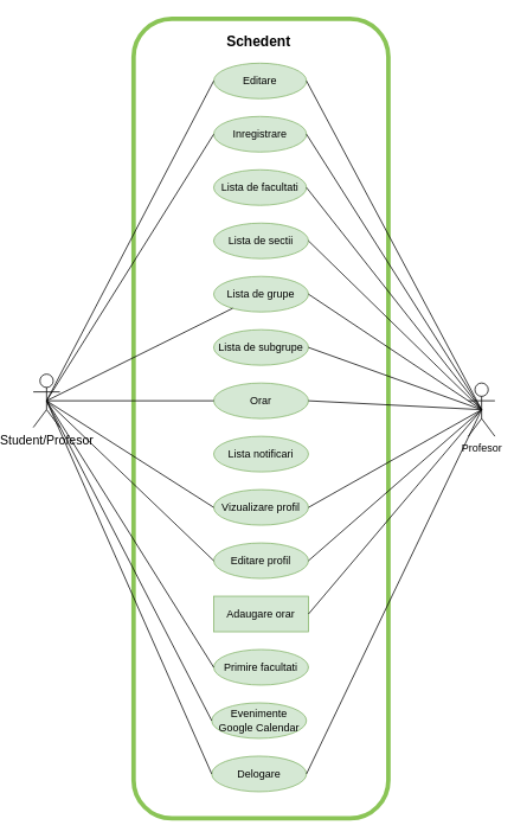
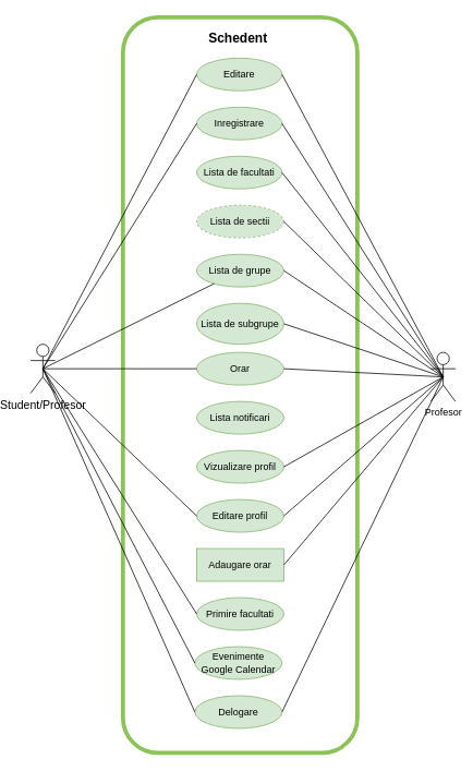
  <mxCell id="0" />
  <mxCell id="1" parent="0" />
  <mxCell id="2" value="&lt;font style=&quot;font-size: 14px&quot;&gt;Student/Profesor&lt;/font&gt;" style="shape=umlActor;verticalLabelPosition=bottom;verticalAlign=top;html=1;outlineConnect=0;" vertex="1" parent="1"><mxGeometry x="20" y="420" width="30" height="60" as="geometry" /></mxCell>
  <mxCell id="3" value="Profesor" style="shape=umlActor;verticalLabelPosition=bottom;verticalAlign=top;html=1;outlineConnect=0;" vertex="1" parent="1"><mxGeometry x="510" y="430" width="30" height="60" as="geometry" /></mxCell>
  <mxCell id="4" value="" style="rounded=1;whiteSpace=wrap;html=1;strokeWidth=5;strokeColor=#8AC456;" vertex="1" parent="1"><mxGeometry x="133" y="20" width="287" height="900" as="geometry" /></mxCell>
  <mxCell id="5" value="Editare" style="ellipse;whiteSpace=wrap;html=1;fillColor=#d5e8d4;strokeColor=#82b366;" vertex="1" parent="1"><mxGeometry x="223.25" y="70" width="104.5" height="40" as="geometry" /></mxCell>
  <mxCell id="6" value="Inregistrare" style="ellipse;whiteSpace=wrap;html=1;fillColor=#d5e8d4;strokeColor=#82b366;" vertex="1" parent="1"><mxGeometry x="223.25" y="130" width="104.5" height="40" as="geometry" /></mxCell>
  <mxCell id="7" value="Lista de facultati" style="ellipse;whiteSpace=wrap;html=1;fillColor=#d5e8d4;strokeColor=#82b366;" vertex="1" parent="1"><mxGeometry x="223.25" y="190" width="104.5" height="40" as="geometry" /></mxCell>
- <mxCell id="8" value="Lista de sectii" style="ellipse;whiteSpace=wrap;html=1;fillColor=#d5e8d4;strokeColor=#82b366;" vertex="1" parent="1"><mxGeometry x="223.25" y="250" width="106.75" height="40" as="geometry" /></mxCell>
+ <mxCell id="8" value="Lista de sectii" style="ellipse;whiteSpace=wrap;html=1;fillColor=#d5e8d4;strokeColor=#82b366;dashed=1;" vertex="1" parent="1"><mxGeometry x="223.25" y="250" width="106.75" height="40" as="geometry" /></mxCell>
  <mxCell id="9" value="Lista de grupe" style="ellipse;whiteSpace=wrap;html=1;fillColor=#d5e8d4;strokeColor=#82b366;" vertex="1" parent="1"><mxGeometry x="223.25" y="310" width="106.75" height="40" as="geometry" /></mxCell>
- <mxCell id="10" value="Lista de subgrupe" style="ellipse;whiteSpace=wrap;html=1;fillColor=#d5e8d4;strokeColor=#82b366;" vertex="1" parent="1"><mxGeometry x="223.25" y="370" width="106.75" height="40" as="geometry" /></mxCell>
+ <mxCell id="10" value="Lista de subgrupe" style="ellipse;whiteSpace=wrap;html=1;fillColor=#d5e8d4;strokeColor=#82b366;" vertex="1" parent="1"><mxGeometry x="223.25" y="370" width="106.75" height="50" as="geometry" /></mxCell>
  <mxCell id="11" value="Orar" style="ellipse;whiteSpace=wrap;html=1;fillColor=#d5e8d4;strokeColor=#82b366;" vertex="1" parent="1"><mxGeometry x="223.25" y="430" width="106.75" height="40" as="geometry" /></mxCell>
  <mxCell id="12" value="Lista notificari" style="ellipse;whiteSpace=wrap;html=1;fillColor=#d5e8d4;strokeColor=#82b366;" vertex="1" parent="1"><mxGeometry x="223.25" y="490" width="106.75" height="40" as="geometry" /></mxCell>
  <mxCell id="13" value="Vizualizare profil" style="ellipse;whiteSpace=wrap;html=1;fillColor=#d5e8d4;strokeColor=#82b366;" vertex="1" parent="1"><mxGeometry x="223.25" y="550" width="106.75" height="40" as="geometry" /></mxCell>
  <mxCell id="14" value="Editare profil" style="ellipse;whiteSpace=wrap;html=1;fillColor=#d5e8d4;strokeColor=#82b366;" vertex="1" parent="1"><mxGeometry x="223.25" y="610" width="106.75" height="40" as="geometry" /></mxCell>
  <mxCell id="15" value="Adaugare orar" style="whiteSpace=wrap;html=1;fillColor=#d5e8d4;strokeColor=#82b366;rounded=0;" vertex="1" parent="1"><mxGeometry x="223.25" y="670" width="106.75" height="40" as="geometry" /></mxCell>
  <mxCell id="16" value="Delogare" style="ellipse;whiteSpace=wrap;html=1;fillColor=#d5e8d4;strokeColor=#82b366;" vertex="1" parent="1"><mxGeometry x="221" y="850" width="106.75" height="40" as="geometry" /></mxCell>
  <mxCell id="17" value="Primire facultati" style="ellipse;whiteSpace=wrap;html=1;fillColor=#d5e8d4;strokeColor=#82b366;" vertex="1" parent="1"><mxGeometry x="223.25" y="730" width="106.75" height="40" as="geometry" /></mxCell>
  <mxCell id="18" value="Evenimente Google Calendar" style="ellipse;whiteSpace=wrap;html=1;fillColor=#d5e8d4;strokeColor=#82b366;" vertex="1" parent="1"><mxGeometry x="221" y="790" width="106.75" height="40" as="geometry" /></mxCell>
  <mxCell id="19" value="" style="endArrow=none;html=1;rounded=0;exitX=0.5;exitY=0.5;exitDx=0;exitDy=0;exitPerimeter=0;entryX=0;entryY=0.5;entryDx=0;entryDy=0;" edge="1" parent="1" source="2" target="6"><mxGeometry width="50" height="50" relative="1" as="geometry"><mxPoint x="250" y="450" as="sourcePoint" /><mxPoint x="300" y="400" as="targetPoint" /></mxGeometry></mxCell>
  <mxCell id="20" value="" style="endArrow=none;html=1;rounded=0;exitX=0.5;exitY=0.5;exitDx=0;exitDy=0;exitPerimeter=0;entryX=0;entryY=0.5;entryDx=0;entryDy=0;" edge="1" parent="1" source="2" target="5"><mxGeometry width="50" height="50" relative="1" as="geometry"><mxPoint x="250" y="450" as="sourcePoint" /><mxPoint x="300" y="400" as="targetPoint" /></mxGeometry></mxCell>
  <mxCell id="21" value="" style="endArrow=none;html=1;rounded=0;exitX=0.5;exitY=0.5;exitDx=0;exitDy=0;exitPerimeter=0;entryX=0;entryY=0.5;entryDx=0;entryDy=0;" edge="1" parent="1" source="2" target="11"><mxGeometry width="50" height="50" relative="1" as="geometry"><mxPoint x="250" y="450" as="sourcePoint" /><mxPoint x="300" y="400" as="targetPoint" /></mxGeometry></mxCell>
  <mxCell id="22" value="" style="endArrow=none;html=1;rounded=0;exitX=0.5;exitY=0.5;exitDx=0;exitDy=0;exitPerimeter=0;" edge="1" parent="1" source="2" target="9"><mxGeometry width="50" height="50" relative="1" as="geometry"><mxPoint x="250" y="570" as="sourcePoint" /><mxPoint x="300" y="520" as="targetPoint" /></mxGeometry></mxCell>
- <mxCell id="23" value="" style="endArrow=none;html=1;rounded=0;exitX=0.5;exitY=0.5;exitDx=0;exitDy=0;exitPerimeter=0;entryX=0;entryY=0.5;entryDx=0;entryDy=0;" edge="1" parent="1" source="2" target="13"><mxGeometry width="50" height="50" relative="1" as="geometry"><mxPoint x="250" y="570" as="sourcePoint" /><mxPoint x="300" y="520" as="targetPoint" /></mxGeometry></mxCell>
  <mxCell id="24" value="" style="endArrow=none;html=1;rounded=0;exitX=0.5;exitY=0.5;exitDx=0;exitDy=0;exitPerimeter=0;entryX=0;entryY=0.5;entryDx=0;entryDy=0;" edge="1" parent="1" source="2" target="14"><mxGeometry width="50" height="50" relative="1" as="geometry"><mxPoint x="250" y="570" as="sourcePoint" /><mxPoint x="300" y="520" as="targetPoint" /></mxGeometry></mxCell>
  <mxCell id="25" value="" style="endArrow=none;html=1;rounded=0;exitX=0.5;exitY=0.5;exitDx=0;exitDy=0;exitPerimeter=0;entryX=0;entryY=0.5;entryDx=0;entryDy=0;" edge="1" parent="1" source="2" target="17"><mxGeometry width="50" height="50" relative="1" as="geometry"><mxPoint x="250" y="570" as="sourcePoint" /><mxPoint x="300" y="520" as="targetPoint" /></mxGeometry></mxCell>
  <mxCell id="26" value="" style="endArrow=none;html=1;rounded=0;exitX=0.5;exitY=0.5;exitDx=0;exitDy=0;exitPerimeter=0;entryX=0;entryY=0.5;entryDx=0;entryDy=0;" edge="1" parent="1" source="2" target="18"><mxGeometry width="50" height="50" relative="1" as="geometry"><mxPoint x="250" y="570" as="sourcePoint" /><mxPoint x="300" y="520" as="targetPoint" /></mxGeometry></mxCell>
  <mxCell id="27" value="" style="endArrow=none;html=1;rounded=0;exitX=0.5;exitY=0.5;exitDx=0;exitDy=0;exitPerimeter=0;entryX=0;entryY=0.5;entryDx=0;entryDy=0;" edge="1" parent="1" source="2" target="16"><mxGeometry width="50" height="50" relative="1" as="geometry"><mxPoint x="250" y="570" as="sourcePoint" /><mxPoint x="300" y="520" as="targetPoint" /></mxGeometry></mxCell>
  <mxCell id="28" value="" style="endArrow=none;html=1;rounded=0;entryX=0.5;entryY=0.5;entryDx=0;entryDy=0;entryPerimeter=0;exitX=1;exitY=0.5;exitDx=0;exitDy=0;" edge="1" parent="1" source="5" target="3"><mxGeometry width="50" height="50" relative="1" as="geometry"><mxPoint x="250" y="450" as="sourcePoint" /><mxPoint x="300" y="400" as="targetPoint" /></mxGeometry></mxCell>
  <mxCell id="29" value="" style="endArrow=none;html=1;rounded=0;entryX=0.5;entryY=0.5;entryDx=0;entryDy=0;entryPerimeter=0;exitX=1;exitY=0.5;exitDx=0;exitDy=0;" edge="1" parent="1" source="6" target="3"><mxGeometry width="50" height="50" relative="1" as="geometry"><mxPoint x="250" y="450" as="sourcePoint" /><mxPoint x="300" y="400" as="targetPoint" /></mxGeometry></mxCell>
  <mxCell id="30" value="" style="endArrow=none;html=1;rounded=0;entryX=0.5;entryY=0.5;entryDx=0;entryDy=0;entryPerimeter=0;exitX=1;exitY=0.5;exitDx=0;exitDy=0;" edge="1" parent="1" source="7" target="3"><mxGeometry width="50" height="50" relative="1" as="geometry"><mxPoint x="250" y="450" as="sourcePoint" /><mxPoint x="300" y="400" as="targetPoint" /></mxGeometry></mxCell>
  <mxCell id="31" value="" style="endArrow=none;html=1;rounded=0;entryX=0.5;entryY=0.5;entryDx=0;entryDy=0;entryPerimeter=0;exitX=1;exitY=0.5;exitDx=0;exitDy=0;" edge="1" parent="1" source="8" target="3"><mxGeometry width="50" height="50" relative="1" as="geometry"><mxPoint x="250" y="450" as="sourcePoint" /><mxPoint x="300" y="400" as="targetPoint" /></mxGeometry></mxCell>
  <mxCell id="32" value="" style="endArrow=none;html=1;rounded=0;entryX=0.5;entryY=0.5;entryDx=0;entryDy=0;entryPerimeter=0;exitX=1;exitY=0.5;exitDx=0;exitDy=0;" edge="1" parent="1" source="9" target="3"><mxGeometry width="50" height="50" relative="1" as="geometry"><mxPoint x="250" y="450" as="sourcePoint" /><mxPoint x="300" y="400" as="targetPoint" /></mxGeometry></mxCell>
  <mxCell id="33" value="" style="endArrow=none;html=1;rounded=0;entryX=0.5;entryY=0.5;entryDx=0;entryDy=0;entryPerimeter=0;exitX=1;exitY=0.5;exitDx=0;exitDy=0;" edge="1" parent="1" source="10" target="3"><mxGeometry width="50" height="50" relative="1" as="geometry"><mxPoint x="250" y="450" as="sourcePoint" /><mxPoint x="300" y="400" as="targetPoint" /></mxGeometry></mxCell>
  <mxCell id="34" value="" style="endArrow=none;html=1;rounded=0;entryX=0.5;entryY=0.5;entryDx=0;entryDy=0;entryPerimeter=0;exitX=1;exitY=0.5;exitDx=0;exitDy=0;" edge="1" parent="1" source="11" target="3"><mxGeometry width="50" height="50" relative="1" as="geometry"><mxPoint x="250" y="450" as="sourcePoint" /><mxPoint x="300" y="400" as="targetPoint" /></mxGeometry></mxCell>
  <mxCell id="35" value="" style="endArrow=none;html=1;rounded=0;entryX=0.5;entryY=0.5;entryDx=0;entryDy=0;entryPerimeter=0;exitX=1;exitY=0.5;exitDx=0;exitDy=0;" edge="1" parent="1" source="13" target="3"><mxGeometry width="50" height="50" relative="1" as="geometry"><mxPoint x="250" y="450" as="sourcePoint" /><mxPoint x="300" y="400" as="targetPoint" /></mxGeometry></mxCell>
  <mxCell id="36" value="" style="endArrow=none;html=1;rounded=0;exitX=1;exitY=0.5;exitDx=0;exitDy=0;entryX=0.5;entryY=0.5;entryDx=0;entryDy=0;entryPerimeter=0;" edge="1" parent="1" source="14" target="3"><mxGeometry width="50" height="50" relative="1" as="geometry"><mxPoint x="250" y="450" as="sourcePoint" /><mxPoint x="520" y="460" as="targetPoint" /></mxGeometry></mxCell>
  <mxCell id="37" value="" style="endArrow=none;html=1;rounded=0;entryX=0.5;entryY=0.5;entryDx=0;entryDy=0;entryPerimeter=0;exitX=1;exitY=0.5;exitDx=0;exitDy=0;" edge="1" parent="1" source="15" target="3"><mxGeometry width="50" height="50" relative="1" as="geometry"><mxPoint x="250" y="450" as="sourcePoint" /><mxPoint x="300" y="400" as="targetPoint" /></mxGeometry></mxCell>
  <mxCell id="38" value="" style="endArrow=none;html=1;rounded=0;entryX=0.5;entryY=0.5;entryDx=0;entryDy=0;entryPerimeter=0;exitX=1;exitY=0.5;exitDx=0;exitDy=0;" edge="1" parent="1" source="16" target="3"><mxGeometry width="50" height="50" relative="1" as="geometry"><mxPoint x="250" y="450" as="sourcePoint" /><mxPoint x="300" y="400" as="targetPoint" /></mxGeometry></mxCell>
  <mxCell id="39" value="&lt;b&gt;&lt;font style=&quot;font-size: 16px&quot;&gt;Schedent&lt;/font&gt;&lt;/b&gt;" style="text;html=1;strokeColor=none;fillColor=none;align=center;verticalAlign=middle;whiteSpace=wrap;rounded=0;" vertex="1" parent="1"><mxGeometry x="244.38" y="30" width="60" height="30" as="geometry" /></mxCell>
